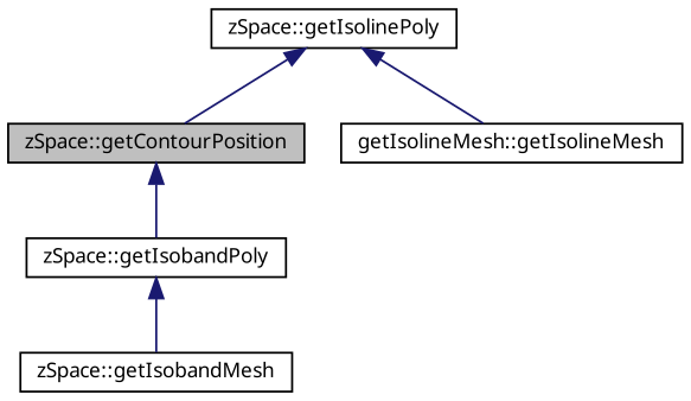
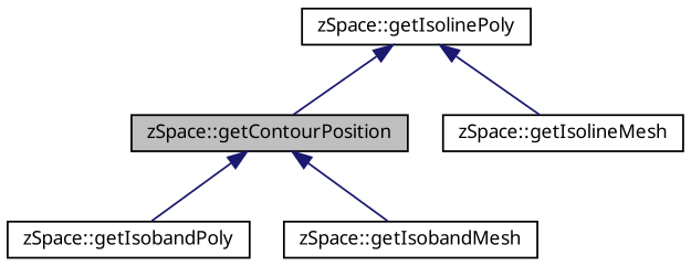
  digraph {
    fontname="Noto Sans"
    rankdir=TB
    node [color=black fillcolor=white fontname="Noto Sans" fontsize=10 shape=record style=filled]
    edge [color=midnightblue dir=back fontname="Noto Sans" fontsize=10 labelfontname=Helvetica labelfontsize=10 style=solid]
    n1 [fillcolor=grey75 fontcolor=black height=0.2 label="zSpace::getContourPosition" width=0.4]
    n2 [height=0.2 label="zSpace::getIsobandPoly" width=0.4]
    n3 [height=0.2 label="zSpace::getIsolinePoly" width=0.4]
-   n4 [height=0.2 label="getIsolineMesh::getIsolineMesh" width=0.4]
+   n4 [height=0.2 label="zSpace::getIsolineMesh" width=0.4]
    n5 [height=0.2 label="zSpace::getIsobandMesh" width=0.4]
    n1 -> n2
-   n2 -> n5
+   n1 -> n5
    n3 -> n1
    n3 -> n4
  }
